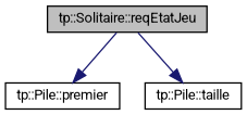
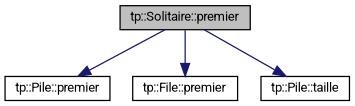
  digraph {
    fontname=Roboto
    rankdir=TB
    node [color=black fillcolor=white fontname=Roboto fontsize=10 shape=record style=filled]
    edge [color=midnightblue fontname=Roboto fontsize=10 labelfontname=FreeSans labelfontsize=10 style=solid]
-   n1 [fillcolor=grey75 fontcolor=black height=0.2 label="tp::Solitaire::reqEtatJeu" width=0.4]
+   n1 [fillcolor=grey75 fontcolor=black height=0.2 label="tp::Solitaire::premier" width=0.4]
    n2 [height=0.2 label="tp::Pile::premier" width=0.4]
+   n3 [height=0.2 label="tp::File::premier" width=0.4]
    n4 [height=0.2 label="tp::Pile::taille" width=0.4]
    n1 -> n2
+   n1 -> n3
    n1 -> n4
  }
